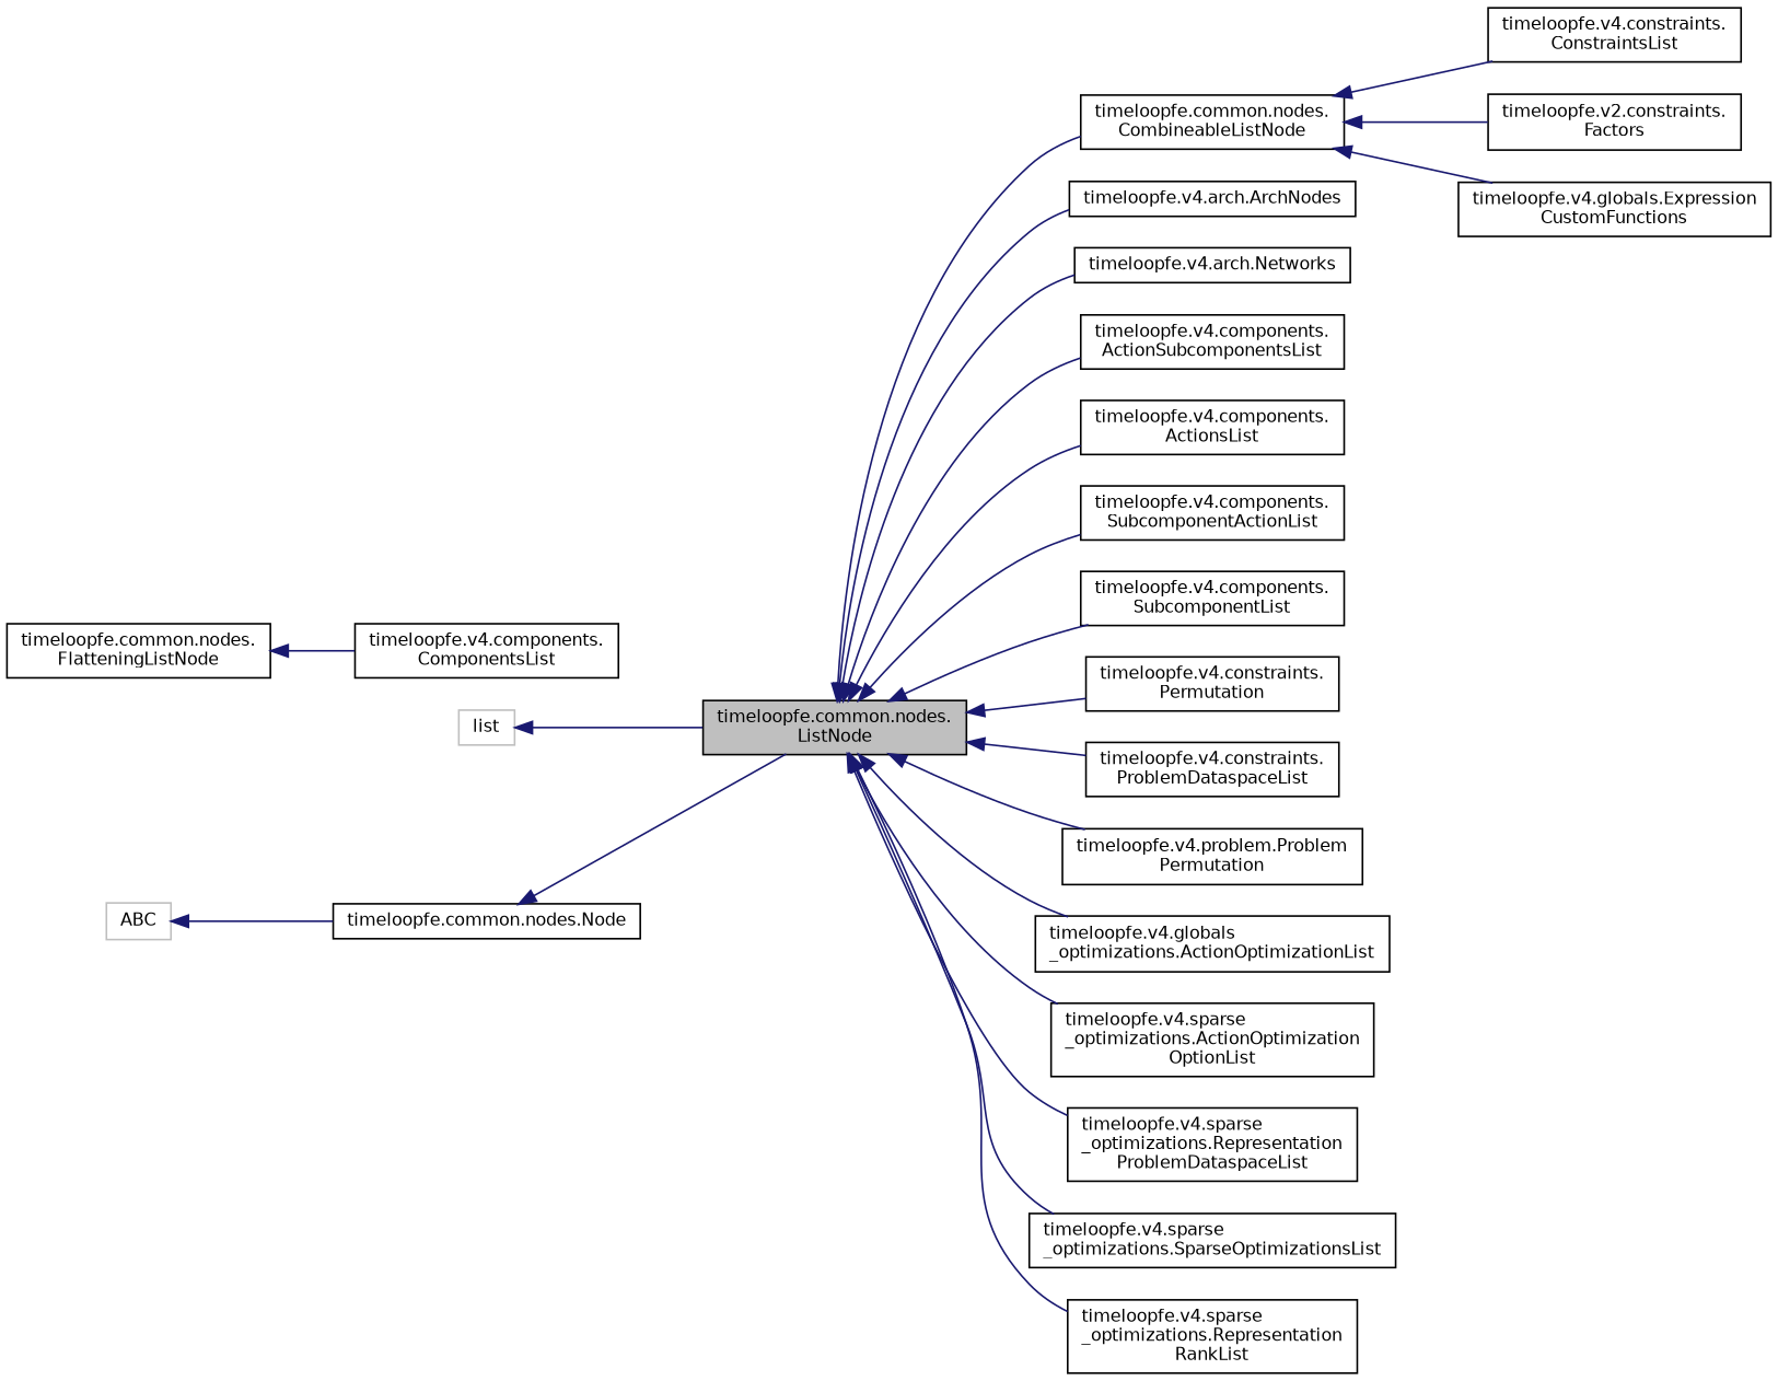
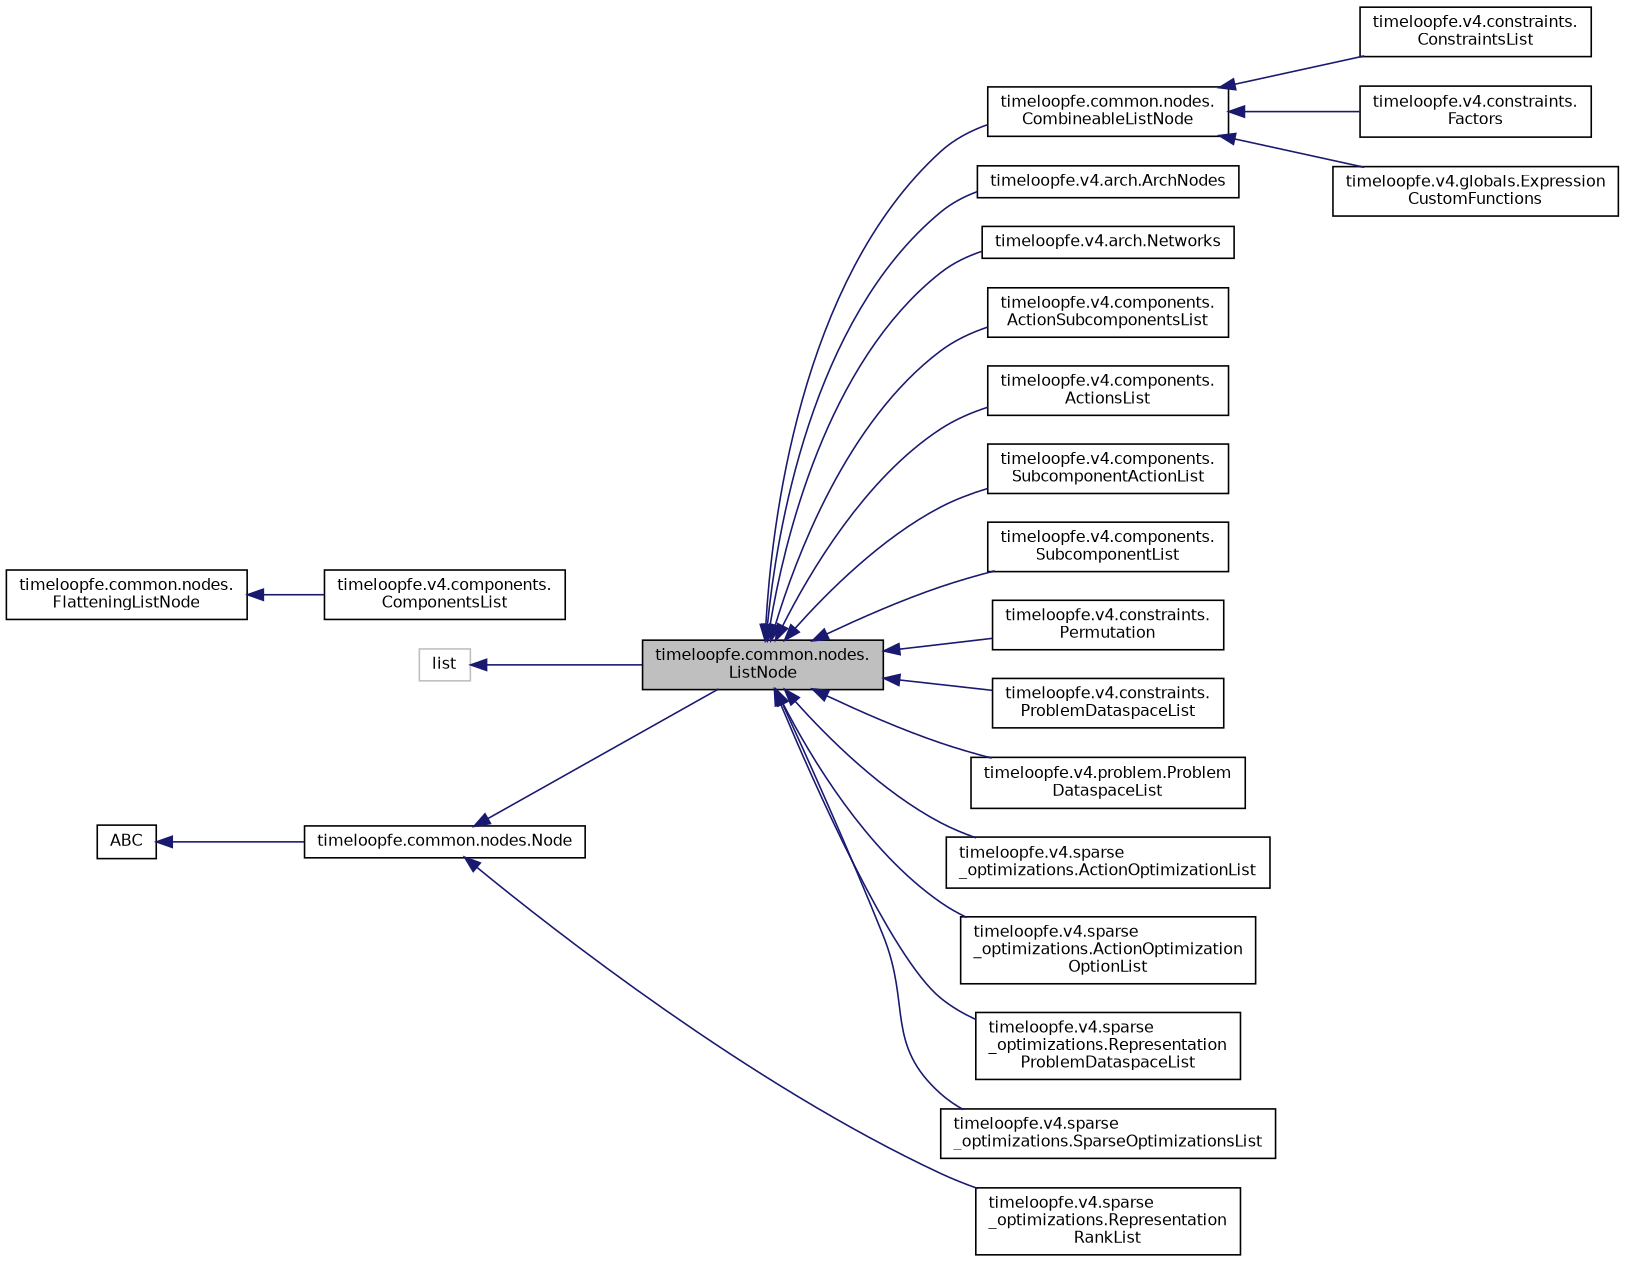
  digraph {
    rankdir=LR
    node [color=black fillcolor=white fontname=Helvetica fontsize=10 shape=record style=filled]
    edge [color=midnightblue dir=back fontname=Helvetica fontsize=10 labelfontname=Helvetica labelfontsize=10 style=solid]
    n1 [fillcolor=grey75 fontcolor=black height=0.2 label="timeloopfe.common.nodes.\lListNode" width=0.4]
    n2 [height=0.2 label="timeloopfe.common.nodes.\lCombineableListNode" width=0.4]
    n3 [height=0.2 label="timeloopfe.v4.arch.ArchNodes" width=0.4]
    n4 [height=0.2 label="timeloopfe.v4.arch.Networks" width=0.4]
    n5 [height=0.2 label="timeloopfe.v4.components.\lActionSubcomponentsList" width=0.4]
    n6 [height=0.2 label="timeloopfe.v4.components.\lActionsList" width=0.4]
    n7 [height=0.2 label="timeloopfe.v4.components.\lSubcomponentActionList" width=0.4]
    n8 [height=0.2 label="timeloopfe.v4.components.\lSubcomponentList" width=0.4]
    n9 [height=0.2 label="timeloopfe.v4.constraints.\lPermutation" width=0.4]
    n10 [height=0.2 label="timeloopfe.v4.constraints.\lProblemDataspaceList" width=0.4]
-   n11 [height=0.2 label="timeloopfe.v4.problem.Problem\lPermutation" width=0.4]
-   n12 [height=0.2 label="timeloopfe.v4.globals\l_optimizations.ActionOptimizationList" width=0.4]
+   n11 [height=0.2 label="timeloopfe.v4.problem.Problem\lDataspaceList" width=0.4]
+   n12 [height=0.2 label="timeloopfe.v4.sparse\l_optimizations.ActionOptimizationList" width=0.4]
    n13 [height=0.2 label="timeloopfe.v4.sparse\l_optimizations.ActionOptimization\lOptionList" width=0.4]
    n14 [height=0.2 label="timeloopfe.v4.sparse\l_optimizations.Representation\lProblemDataspaceList" width=0.4]
    n15 [height=0.2 label="timeloopfe.v4.sparse\l_optimizations.Representation\lRankList" width=0.4]
    n16 [height=0.2 label="timeloopfe.v4.sparse\l_optimizations.SparseOptimizationsList" width=0.4]
    n17 [height=0.2 label="timeloopfe.v4.constraints.\lConstraintsList" width=0.4]
-   n18 [height=0.2 label="timeloopfe.v2.constraints.\lFactors" width=0.4]
+   n18 [height=0.2 label="timeloopfe.v4.constraints.\lFactors" width=0.4]
    n19 [height=0.2 label="timeloopfe.v4.globals.Expression\lCustomFunctions" width=0.4]
    n20 [height=0.2 label="timeloopfe.common.nodes.\lFlatteningListNode" width=0.4]
    n21 [height=0.2 label="timeloopfe.v4.components.\lComponentsList" width=0.4]
    n22 [height=0.2 label="timeloopfe.common.nodes.Node" width=0.4]
-   n23 [color=grey75 height=0.2 label=ABC width=0.4]
+   n23 [height=0.2 label=ABC width=0.4]
    n24 [color=grey75 height=0.2 label=list width=0.4]
    n1 -> n2
    n1 -> n3
    n1 -> n4
    n1 -> n5
    n1 -> n6
    n1 -> n7
    n1 -> n8
    n1 -> n9
    n1 -> n10
    n1 -> n11
    n1 -> n12
    n1 -> n13
    n1 -> n14
-   n1 -> n15
+   n22 -> n15
    n1 -> n16
    n2 -> n17
    n2 -> n18
    n2 -> n19
    n20 -> n21
    n22 -> n1
    n23 -> n22
    n24 -> n1
  }
